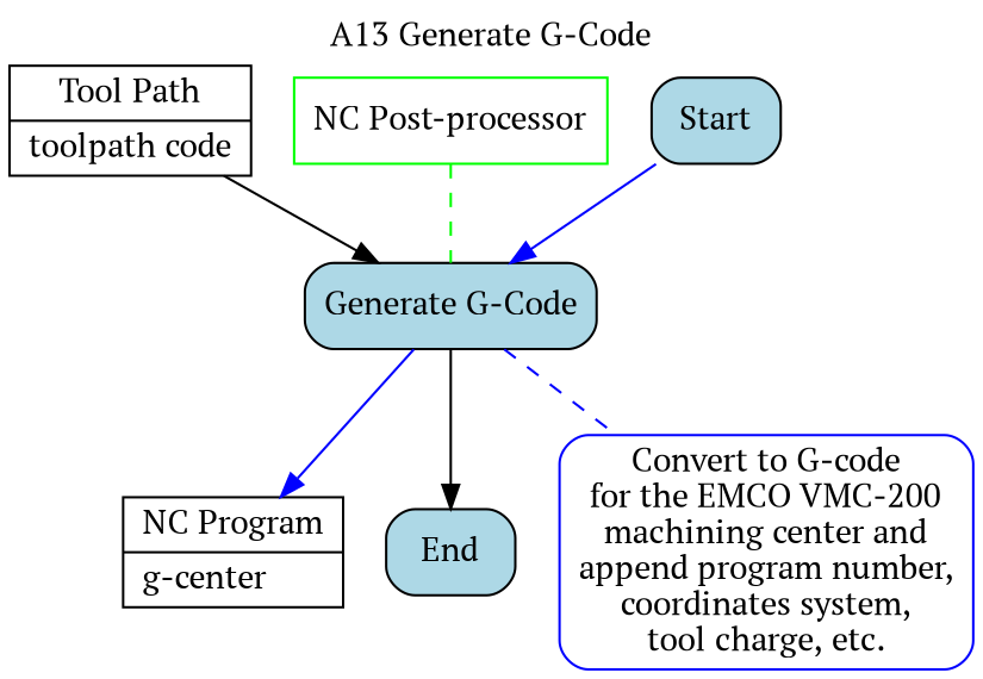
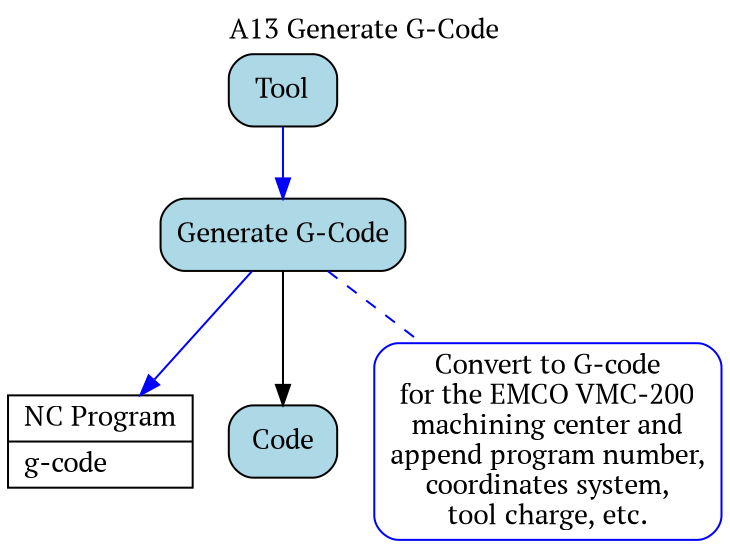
  digraph {
    fontname="PT Serif"
    label="A13 Generate G-Code"
    labelloc=t
    node [color=black fillcolor=white fontname="PT Serif" shape=box style="filled, rounded"]
    edge [color=blue dir=forward fontcolor=blue fontname="PT Serif" style=solid]
-   n1 [label="{Tool Path|toolpath code\l}" shape=record style=filled]
    n2 [fillcolor=lightblue label="Generate G-Code"]
-   n3 [label="{NC Program|g-center\l}" shape=record style=filled]
-   End [fillcolor=lightblue]
+   n3 [label="{NC Program|g-code\l}" shape=record style=filled]
+   End [fillcolor=lightblue label=Code]
    n5 [color=blue label="Convert to G-code\nfor the EMCO VMC-200\nmachining center and\nappend program number,\ncoordinates system,\ntool charge, etc."]
-   n6 [color=green label="NC Post-processor" style=filled]
-   Start [fillcolor=lightblue]
-   n1 -> n2 [color=black fontcolor=black]
+   Start [fillcolor=lightblue label=Tool]
    n2 -> n3 [fontcolor=black]
    n2 -> End [color=black]
    n2 -> n5 [dir=none style=dashed fontcolor=""]
-   n6 -> n2 [color=green dir=none style=dashed]
    Start -> n2
  }
